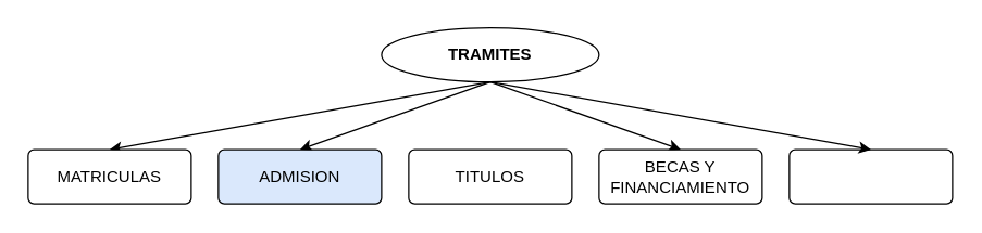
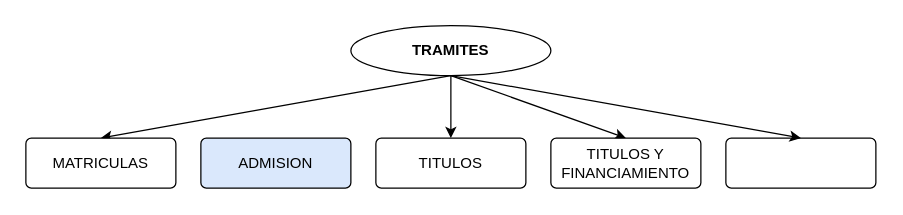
  <mxCell id="0" />
  <mxCell id="1" parent="0" />
+ <mxCell id="2" value="" style="edgeStyle=none;html=1;" edge="1" parent="1" source="6" target="7"><mxGeometry relative="1" as="geometry" /></mxCell>
  <mxCell id="3" style="edgeStyle=none;html=1;exitX=0.5;exitY=1;exitDx=0;exitDy=0;entryX=0.5;entryY=0;entryDx=0;entryDy=0;" edge="1" parent="1" source="6" target="8"><mxGeometry relative="1" as="geometry" /></mxCell>
- <mxCell id="4" style="edgeStyle=none;html=1;exitX=0.5;exitY=1;exitDx=0;exitDy=0;entryX=0.5;entryY=0;entryDx=0;entryDy=0;" edge="1" parent="1" source="6" target="11"><mxGeometry relative="1" as="geometry" /></mxCell>
  <mxCell id="5" style="edgeStyle=none;html=1;exitX=0.5;exitY=1;exitDx=0;exitDy=0;entryX=0.5;entryY=0;entryDx=0;entryDy=0;" edge="1" parent="1" source="6" target="12"><mxGeometry relative="1" as="geometry" /></mxCell>
  <mxCell id="6" value="&lt;b style=&quot;&quot;&gt;TRAMITES&lt;/b&gt;" style="ellipse;whiteSpace=wrap;html=1;" vertex="1" parent="1"><mxGeometry x="280" y="20" width="160" height="40" as="geometry" /></mxCell>
  <mxCell id="7" value="TITULOS" style="rounded=1;whiteSpace=wrap;html=1;arcSize=11;" vertex="1" parent="1"><mxGeometry x="300" y="110" width="120" height="40" as="geometry" /></mxCell>
- <mxCell id="8" value="BECAS Y FINANCIAMIENTO" style="rounded=1;whiteSpace=wrap;html=1;arcSize=11;" vertex="1" parent="1"><mxGeometry x="440" y="110" width="120" height="40" as="geometry" /></mxCell>
+ <mxCell id="8" value="TITULOS Y FINANCIAMIENTO" style="rounded=1;whiteSpace=wrap;html=1;arcSize=11;" vertex="1" parent="1"><mxGeometry x="440" y="110" width="120" height="40" as="geometry" /></mxCell>
  <mxCell id="9" value="" style="rounded=1;whiteSpace=wrap;html=1;arcSize=11;" vertex="1" parent="1"><mxGeometry x="580" y="110" width="120" height="40" as="geometry" /></mxCell>
  <mxCell id="10" style="edgeStyle=none;html=1;exitX=0.5;exitY=1;exitDx=0;exitDy=0;entryX=0.5;entryY=0;entryDx=0;entryDy=0;" edge="1" target="9" parent="1" source="6"><mxGeometry relative="1" as="geometry"><mxPoint x="500" y="60" as="sourcePoint" /></mxGeometry></mxCell>
  <mxCell id="11" value="ADMISION" style="rounded=1;whiteSpace=wrap;html=1;arcSize=11;fillColor=#dae8fc;" vertex="1" parent="1"><mxGeometry x="160" y="110" width="120" height="40" as="geometry" /></mxCell>
  <mxCell id="12" value="MATRICULAS" style="rounded=1;whiteSpace=wrap;html=1;arcSize=11;" vertex="1" parent="1"><mxGeometry x="20" y="110" width="120" height="40" as="geometry" /></mxCell>
